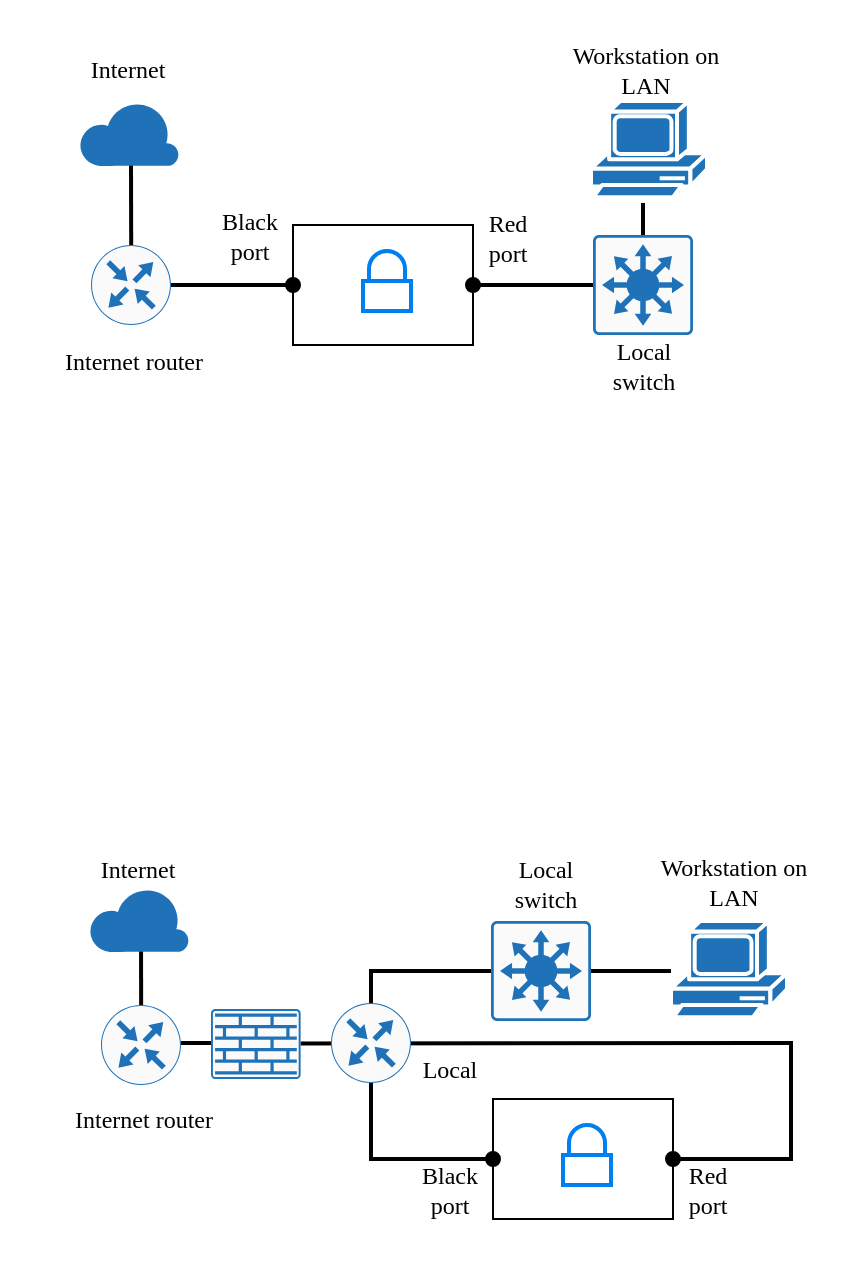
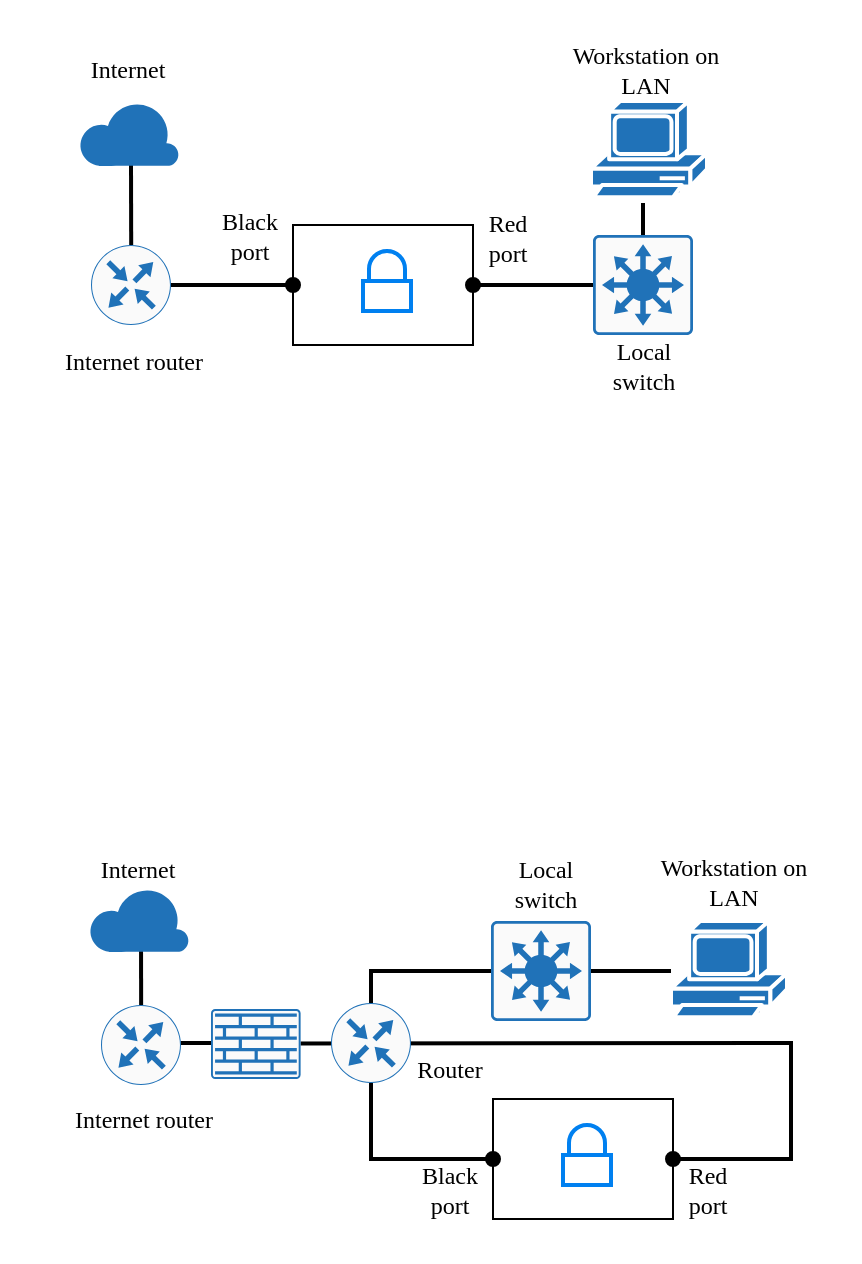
  <mxCell id="0" />
  <mxCell id="1" parent="0" />
  <mxCell id="2" value="" style="endArrow=none;html=1;rounded=0;strokeWidth=2;" parent="1" edge="1"><mxGeometry width="50" height="50" relative="1" as="geometry"><mxPoint x="65.1" y="122" as="sourcePoint" /><mxPoint x="65" y="80" as="targetPoint" /></mxGeometry></mxCell>
  <mxCell id="3" value="" style="verticalLabelPosition=bottom;html=1;verticalAlign=top;align=center;strokeColor=none;fillColor=#2072B8;shape=mxgraph.azure.cloud;" parent="1" vertex="1"><mxGeometry x="39" y="50" width="50" height="32.5" as="geometry" /></mxCell>
  <mxCell id="4" value="&lt;font face=&quot;Lucida Console&quot;&gt;Red port&lt;/font&gt;" style="text;html=1;align=center;verticalAlign=middle;whiteSpace=wrap;rounded=0;" parent="1" vertex="1"><mxGeometry x="234" y="104" width="40" height="30" as="geometry" /></mxCell>
  <mxCell id="5" value="&lt;font&gt;Black port&lt;/font&gt;" style="text;html=1;align=center;verticalAlign=middle;whiteSpace=wrap;rounded=0;spacing=2;spacingLeft=0;fontFamily=Lucida Console;fontStyle=0" parent="1" vertex="1"><mxGeometry x="101" y="103" width="48" height="30" as="geometry" /></mxCell>
  <mxCell id="6" value="&lt;font&gt;Internet router&lt;/font&gt;" style="text;html=1;align=center;verticalAlign=middle;whiteSpace=wrap;rounded=0;spacing=2;spacingLeft=0;fontFamily=Lucida Console;fontStyle=0" parent="1" vertex="1"><mxGeometry x="23" y="166" width="88" height="30" as="geometry" /></mxCell>
  <mxCell id="7" value="&lt;font&gt;Internet&lt;/font&gt;" style="text;html=1;align=center;verticalAlign=middle;whiteSpace=wrap;rounded=0;spacing=2;spacingLeft=0;fontFamily=Lucida Console;fontStyle=0" parent="1" vertex="1"><mxGeometry x="20" y="20" width="88" height="30" as="geometry" /></mxCell>
  <mxCell id="8" value="&lt;font face=&quot;Lucida Console&quot;&gt;Local switch&lt;/font&gt;" style="text;html=1;align=center;verticalAlign=middle;whiteSpace=wrap;rounded=0;" parent="1" vertex="1"><mxGeometry x="292" y="168" width="60" height="30" as="geometry" /></mxCell>
  <mxCell id="9" value="&lt;font face=&quot;Lucida Console&quot;&gt;Workstation on LAN&lt;/font&gt;" style="text;html=1;align=center;verticalAlign=middle;whiteSpace=wrap;rounded=0;" parent="1" vertex="1"><mxGeometry x="281" y="20" width="83.75" height="30" as="geometry" /></mxCell>
  <mxCell id="10" value="" style="endArrow=none;html=1;rounded=0;strokeWidth=2;" parent="1" edge="1"><mxGeometry width="50" height="50" relative="1" as="geometry"><mxPoint x="321" y="140" as="sourcePoint" /><mxPoint x="321" y="70" as="targetPoint" /></mxGeometry></mxCell>
  <mxCell id="11" value="" style="shape=mxgraph.cisco.computers_and_peripherals.pc;html=1;pointerEvents=1;dashed=0;fillColor=#2072B8;strokeColor=#ffffff;strokeWidth=2;verticalLabelPosition=bottom;verticalAlign=top;align=center;outlineConnect=0;" parent="1" vertex="1"><mxGeometry x="295" y="50" width="58" height="50" as="geometry" /></mxCell>
  <mxCell id="12" value="" style="endArrow=none;html=1;rounded=0;strokeWidth=2;" parent="1" edge="1"><mxGeometry width="50" height="50" relative="1" as="geometry"><mxPoint x="70.1" y="511" as="sourcePoint" /><mxPoint x="70" y="469" as="targetPoint" /></mxGeometry></mxCell>
  <mxCell id="13" value="" style="verticalLabelPosition=bottom;html=1;verticalAlign=top;align=center;strokeColor=none;fillColor=#2072B8;shape=mxgraph.azure.cloud;" parent="1" vertex="1"><mxGeometry x="44" y="443" width="50" height="32.5" as="geometry" /></mxCell>
  <mxCell id="14" value="&lt;font&gt;Internet router&lt;/font&gt;" style="text;html=1;align=center;verticalAlign=middle;whiteSpace=wrap;rounded=0;spacing=2;spacingLeft=0;fontFamily=Lucida Console;fontStyle=0" parent="1" vertex="1"><mxGeometry x="28" y="545" width="88" height="30" as="geometry" /></mxCell>
  <mxCell id="15" value="&lt;font&gt;Internet&lt;/font&gt;" style="text;html=1;align=center;verticalAlign=middle;whiteSpace=wrap;rounded=0;spacing=2;spacingLeft=0;fontFamily=Lucida Console;fontStyle=0" parent="1" vertex="1"><mxGeometry x="25" y="420" width="88" height="30" as="geometry" /></mxCell>
  <mxCell id="16" value="&lt;font face=&quot;Lucida Console&quot;&gt;Workstation on LAN&lt;/font&gt;" style="text;html=1;align=center;verticalAlign=middle;whiteSpace=wrap;rounded=0;" parent="1" vertex="1"><mxGeometry x="325" y="426" width="83.75" height="30" as="geometry" /></mxCell>
  <mxCell id="17" value="" style="endArrow=none;html=1;rounded=0;strokeWidth=2;" parent="1" edge="1"><mxGeometry width="50" height="50" relative="1" as="geometry"><mxPoint x="83" y="521" as="sourcePoint" /><mxPoint x="123" y="521" as="targetPoint" /></mxGeometry></mxCell>
  <mxCell id="18" value="" style="sketch=0;points=[[0.5,0,0],[1,0.5,0],[0.5,1,0],[0,0.5,0],[0.145,0.145,0],[0.856,0.145,0],[0.855,0.856,0],[0.145,0.855,0]];verticalLabelPosition=bottom;html=1;verticalAlign=top;aspect=fixed;align=center;pointerEvents=1;shape=mxgraph.cisco19.rect;prIcon=router;fillColor=#FAFAFA;strokeColor=#2072B8;" parent="1" vertex="1"><mxGeometry x="50" y="502" width="40" height="40" as="geometry" /></mxCell>
  <mxCell id="19" value="" style="endArrow=none;html=1;rounded=0;strokeWidth=2;" parent="1" edge="1"><mxGeometry width="50" height="50" relative="1" as="geometry"><mxPoint x="146" y="521.25" as="sourcePoint" /><mxPoint x="395" y="521" as="targetPoint" /></mxGeometry></mxCell>
  <mxCell id="20" value="" style="sketch=0;points=[[0.015,0.015,0],[0.985,0.015,0],[0.985,0.985,0],[0.015,0.985,0],[0.25,0,0],[0.5,0,0],[0.75,0,0],[1,0.25,0],[1,0.5,0],[1,0.75,0],[0.75,1,0],[0.5,1,0],[0.25,1,0],[0,0.75,0],[0,0.5,0],[0,0.25,0]];verticalLabelPosition=bottom;html=1;verticalAlign=top;aspect=fixed;align=center;pointerEvents=1;shape=mxgraph.cisco19.rect;prIcon=firewall;fillColor=#FAFAFA;strokeColor=#2072B8;shadow=0;" parent="1" vertex="1"><mxGeometry x="105" y="504" width="44.8" height="35" as="geometry" /></mxCell>
  <mxCell id="21" value="" style="endArrow=none;html=1;rounded=0;strokeWidth=2;" parent="1" edge="1"><mxGeometry width="50" height="50" relative="1" as="geometry"><mxPoint x="185" y="580" as="sourcePoint" /><mxPoint x="185" y="515" as="targetPoint" /></mxGeometry></mxCell>
  <mxCell id="22" value="" style="endArrow=none;html=1;rounded=0;strokeWidth=2;" parent="1" edge="1"><mxGeometry width="50" height="50" relative="1" as="geometry"><mxPoint x="185" y="521" as="sourcePoint" /><mxPoint x="185" y="484" as="targetPoint" /></mxGeometry></mxCell>
  <mxCell id="23" value="" style="sketch=0;points=[[0.5,0,0],[1,0.5,0],[0.5,1,0],[0,0.5,0],[0.145,0.145,0],[0.856,0.145,0],[0.855,0.856,0],[0.145,0.855,0]];verticalLabelPosition=bottom;html=1;verticalAlign=top;aspect=fixed;align=center;pointerEvents=1;shape=mxgraph.cisco19.rect;prIcon=router;fillColor=#FAFAFA;strokeColor=#2072B8;" parent="1" vertex="1"><mxGeometry x="165" y="501" width="40" height="40" as="geometry" /></mxCell>
  <mxCell id="24" value="&lt;font face=&quot;Lucida Console&quot;&gt;Local switch&lt;/font&gt;" style="text;html=1;align=center;verticalAlign=middle;whiteSpace=wrap;rounded=0;" parent="1" vertex="1"><mxGeometry x="243" y="427" width="60" height="30" as="geometry" /></mxCell>
  <mxCell id="25" value="" style="sketch=0;points=[[0.015,0.015,0],[0.985,0.015,0],[0.985,0.985,0],[0.015,0.985,0],[0.25,0,0],[0.5,0,0],[0.75,0,0],[1,0.25,0],[1,0.5,0],[1,0.75,0],[0.75,1,0],[0.5,1,0],[0.25,1,0],[0,0.75,0],[0,0.5,0],[0,0.25,0]];verticalLabelPosition=bottom;html=1;verticalAlign=top;aspect=fixed;align=center;pointerEvents=1;shape=mxgraph.cisco19.rect;prIcon=l3_switch;fillColor=#FAFAFA;strokeColor=#2072B8;" parent="1" vertex="1"><mxGeometry x="245" y="460" width="50" height="50" as="geometry" /></mxCell>
- <mxCell id="26" value="&lt;font face=&quot;Lucida Console&quot;&gt;Local&lt;/font&gt;" style="text;html=1;align=center;verticalAlign=middle;whiteSpace=wrap;rounded=0;" parent="1" vertex="1"><mxGeometry x="195" y="520" width="60" height="30" as="geometry" /></mxCell>
+ <mxCell id="26" value="&lt;font face=&quot;Lucida Console&quot;&gt;Router&lt;/font&gt;" style="text;html=1;align=center;verticalAlign=middle;whiteSpace=wrap;rounded=0;" parent="1" vertex="1"><mxGeometry x="195" y="520" width="60" height="30" as="geometry" /></mxCell>
  <mxCell id="27" value="" style="rounded=0;whiteSpace=wrap;html=1;" vertex="1" parent="1"><mxGeometry x="146" y="112" width="90" height="60" as="geometry" /></mxCell>
  <mxCell id="28" value="" style="html=1;verticalLabelPosition=bottom;align=center;labelBackgroundColor=#ffffff;verticalAlign=top;strokeWidth=2;strokeColor=#0080F0;shadow=0;dashed=0;shape=mxgraph.ios7.icons.locked;" vertex="1" parent="1"><mxGeometry x="181" y="125" width="24" height="30" as="geometry" /></mxCell>
  <mxCell id="29" value="" style="endArrow=oval;html=1;rounded=0;strokeWidth=2;endFill=1;entryX=0;entryY=0.5;entryDx=0;entryDy=0;exitX=1;exitY=0.5;exitDx=0;exitDy=0;exitPerimeter=0;" parent="1" edge="1" target="27" source="30"><mxGeometry width="50" height="50" relative="1" as="geometry"><mxPoint x="75" y="140.25" as="sourcePoint" /><mxPoint x="155" y="140" as="targetPoint" /></mxGeometry></mxCell>
  <mxCell id="30" value="" style="sketch=0;points=[[0.5,0,0],[1,0.5,0],[0.5,1,0],[0,0.5,0],[0.145,0.145,0],[0.856,0.145,0],[0.855,0.856,0],[0.145,0.855,0]];verticalLabelPosition=bottom;html=1;verticalAlign=top;aspect=fixed;align=center;pointerEvents=1;shape=mxgraph.cisco19.rect;prIcon=router;fillColor=#FAFAFA;strokeColor=#2072B8;" parent="1" vertex="1"><mxGeometry x="45" y="122" width="40" height="40" as="geometry" /></mxCell>
  <mxCell id="31" value="" style="endArrow=none;html=1;rounded=0;entryX=0;entryY=0.5;entryDx=0;entryDy=0;entryPerimeter=0;strokeWidth=2;startArrow=oval;startFill=1;exitX=1;exitY=0.5;exitDx=0;exitDy=0;" parent="1" edge="1" target="32" source="27"><mxGeometry width="50" height="50" relative="1" as="geometry"><mxPoint x="245" y="140.25" as="sourcePoint" /><mxPoint x="312.9" y="140" as="targetPoint" /></mxGeometry></mxCell>
  <mxCell id="32" value="" style="sketch=0;points=[[0.015,0.015,0],[0.985,0.015,0],[0.985,0.985,0],[0.015,0.985,0],[0.25,0,0],[0.5,0,0],[0.75,0,0],[1,0.25,0],[1,0.5,0],[1,0.75,0],[0.75,1,0],[0.5,1,0],[0.25,1,0],[0,0.75,0],[0,0.5,0],[0,0.25,0]];verticalLabelPosition=bottom;html=1;verticalAlign=top;aspect=fixed;align=center;pointerEvents=1;shape=mxgraph.cisco19.rect;prIcon=l3_switch;fillColor=#FAFAFA;strokeColor=#2072B8;" parent="1" vertex="1"><mxGeometry x="296" y="117" width="50" height="50" as="geometry" /></mxCell>
  <mxCell id="33" value="&lt;font face=&quot;Lucida Console&quot;&gt;Red port&lt;/font&gt;" style="text;html=1;align=center;verticalAlign=middle;whiteSpace=wrap;rounded=0;" vertex="1" parent="1"><mxGeometry x="334" y="580" width="40" height="30" as="geometry" /></mxCell>
  <mxCell id="34" value="&lt;font&gt;Black port&lt;/font&gt;" style="text;html=1;align=center;verticalAlign=middle;whiteSpace=wrap;rounded=0;spacing=2;spacingLeft=0;fontFamily=Lucida Console;fontStyle=0" vertex="1" parent="1"><mxGeometry x="201" y="580" width="48" height="30" as="geometry" /></mxCell>
  <mxCell id="35" value="" style="rounded=0;whiteSpace=wrap;html=1;" vertex="1" parent="1"><mxGeometry x="246" y="549" width="90" height="60" as="geometry" /></mxCell>
  <mxCell id="36" value="" style="html=1;verticalLabelPosition=bottom;align=center;labelBackgroundColor=#ffffff;verticalAlign=top;strokeWidth=2;strokeColor=#0080F0;shadow=0;dashed=0;shape=mxgraph.ios7.icons.locked;" vertex="1" parent="1"><mxGeometry x="281" y="562" width="24" height="30" as="geometry" /></mxCell>
  <mxCell id="37" value="" style="endArrow=oval;html=1;rounded=0;strokeWidth=2;endFill=1;entryX=0;entryY=0.5;entryDx=0;entryDy=0;exitX=1;exitY=0.5;exitDx=0;exitDy=0;exitPerimeter=0;" edge="1" parent="1" target="35"><mxGeometry width="50" height="50" relative="1" as="geometry"><mxPoint x="185" y="579" as="sourcePoint" /><mxPoint x="255" y="577" as="targetPoint" /></mxGeometry></mxCell>
  <mxCell id="38" value="" style="endArrow=none;html=1;rounded=0;entryX=0;entryY=0.5;entryDx=0;entryDy=0;entryPerimeter=0;strokeWidth=2;startArrow=oval;startFill=1;exitX=1;exitY=0.5;exitDx=0;exitDy=0;" edge="1" parent="1" source="35"><mxGeometry width="50" height="50" relative="1" as="geometry"><mxPoint x="345" y="577.25" as="sourcePoint" /><mxPoint x="396" y="579" as="targetPoint" /></mxGeometry></mxCell>
  <mxCell id="39" value="" style="endArrow=none;html=1;rounded=0;strokeWidth=2;" edge="1" parent="1"><mxGeometry width="50" height="50" relative="1" as="geometry"><mxPoint x="395" y="580" as="sourcePoint" /><mxPoint x="395" y="520" as="targetPoint" /></mxGeometry></mxCell>
  <mxCell id="40" value="" style="endArrow=none;html=1;rounded=0;strokeWidth=2;exitX=1;exitY=0.5;exitDx=0;exitDy=0;exitPerimeter=0;" edge="1" parent="1" source="25" target="41"><mxGeometry width="50" height="50" relative="1" as="geometry"><mxPoint x="295" y="489" as="sourcePoint" /><mxPoint x="515" y="489" as="targetPoint" /></mxGeometry></mxCell>
  <mxCell id="41" value="" style="shape=mxgraph.cisco.computers_and_peripherals.pc;html=1;pointerEvents=1;dashed=0;fillColor=#2072B8;strokeColor=#ffffff;strokeWidth=2;verticalLabelPosition=bottom;verticalAlign=top;align=center;outlineConnect=0;" parent="1" vertex="1"><mxGeometry x="335" y="460" width="58" height="50" as="geometry" /></mxCell>
  <mxCell id="42" value="" style="endArrow=none;html=1;rounded=0;strokeWidth=2;entryX=0;entryY=0.5;entryDx=0;entryDy=0;entryPerimeter=0;" edge="1" parent="1" target="25"><mxGeometry width="50" height="50" relative="1" as="geometry"><mxPoint x="185" y="485" as="sourcePoint" /><mxPoint x="277" y="494" as="targetPoint" /></mxGeometry></mxCell>
